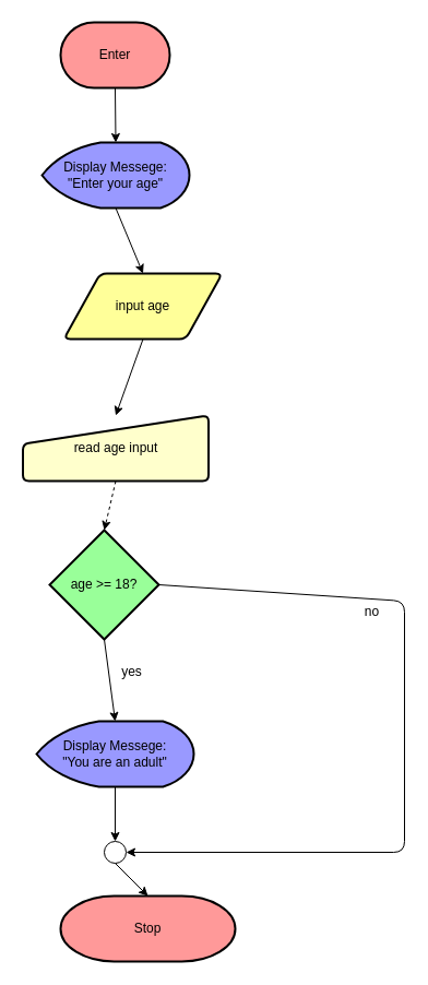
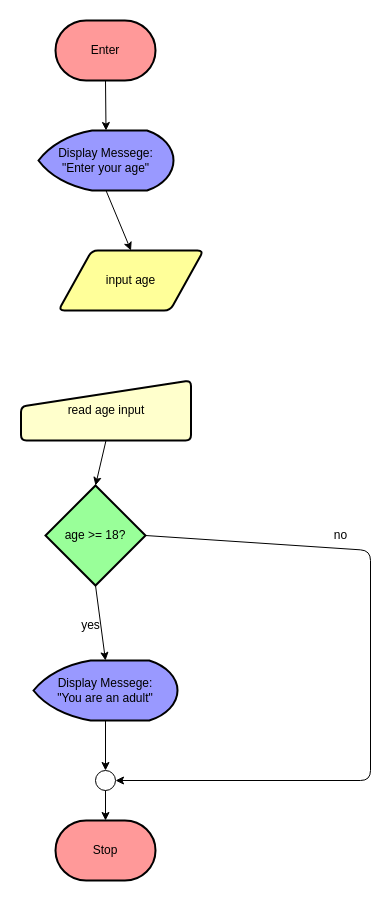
  <mxCell id="0" />
  <mxCell id="1" parent="0" />
  <mxCell id="2" value="Enter" style="strokeWidth=2;html=1;shape=mxgraph.flowchart.terminator;whiteSpace=wrap;fillColor=#FF9999;" vertex="1" parent="1"><mxGeometry x="55" y="20" width="100" height="60" as="geometry" /></mxCell>
- <mxCell id="3" style="edgeStyle=none;html=1;exitX=0.5;exitY=1;exitDx=0;exitDy=0;entryX=0.5;entryY=0;entryDx=0;entryDy=0;" edge="1" parent="1" source="4" target="8"><mxGeometry relative="1" as="geometry" /></mxCell>
  <mxCell id="4" value="input age" style="shape=parallelogram;html=1;strokeWidth=2;perimeter=parallelogramPerimeter;whiteSpace=wrap;rounded=1;arcSize=12;size=0.23;fillColor=#FFFF99;" vertex="1" parent="1"><mxGeometry x="58" y="250" width="145" height="60" as="geometry" /></mxCell>
  <mxCell id="5" value="age &amp;gt;= 18?" style="strokeWidth=2;html=1;shape=mxgraph.flowchart.decision;whiteSpace=wrap;fillColor=#99FF99;" vertex="1" parent="1"><mxGeometry x="45" y="485" width="100" height="100" as="geometry" /></mxCell>
  <mxCell id="6" style="edgeStyle=none;html=1;exitX=0.5;exitY=1;exitDx=0;exitDy=0;exitPerimeter=0;entryX=0.5;entryY=0;entryDx=0;entryDy=0;" edge="1" parent="1" source="7" target="4"><mxGeometry relative="1" as="geometry" /></mxCell>
  <mxCell id="7" value="Display Messege:&lt;div&gt;&quot;Enter your age&quot;&lt;/div&gt;" style="strokeWidth=2;html=1;shape=mxgraph.flowchart.display;whiteSpace=wrap;fillColor=#9999FF;" vertex="1" parent="1"><mxGeometry x="38" y="130" width="135" height="60" as="geometry" /></mxCell>
  <mxCell id="8" value="read age input" style="html=1;strokeWidth=2;shape=manualInput;whiteSpace=wrap;rounded=1;size=26;arcSize=11;fillColor=#FFFFCC;" vertex="1" parent="1"><mxGeometry x="20.5" y="380" width="170" height="60" as="geometry" /></mxCell>
  <mxCell id="9" value="Display Messege:&lt;div&gt;&quot;You are an adult&quot;&lt;/div&gt;" style="strokeWidth=2;html=1;shape=mxgraph.flowchart.display;whiteSpace=wrap;fillColor=#9999FF;" vertex="1" parent="1"><mxGeometry x="33" y="660" width="144" height="60" as="geometry" /></mxCell>
  <mxCell id="10" value="" style="verticalLabelPosition=bottom;verticalAlign=top;html=1;shape=mxgraph.flowchart.on-page_reference;" vertex="1" parent="1"><mxGeometry x="95" y="770" width="20" height="20" as="geometry" /></mxCell>
  <mxCell id="11" style="edgeStyle=none;html=1;exitX=1;exitY=0.5;exitDx=0;exitDy=0;exitPerimeter=0;entryX=1;entryY=0.5;entryDx=0;entryDy=0;entryPerimeter=0;" edge="1" parent="1" source="5" target="10"><mxGeometry relative="1" as="geometry"><mxPoint x="155" y="550" as="sourcePoint" /><mxPoint x="115" y="780" as="targetPoint" /><Array as="points"><mxPoint x="370" y="550" /><mxPoint x="370" y="780" /></Array></mxGeometry></mxCell>
  <mxCell id="12" style="edgeStyle=none;html=1;exitX=0.5;exitY=1;exitDx=0;exitDy=0;exitPerimeter=0;entryX=0.5;entryY=0;entryDx=0;entryDy=0;entryPerimeter=0;" edge="1" parent="1" source="5" target="9"><mxGeometry relative="1" as="geometry" /></mxCell>
  <mxCell id="13" style="edgeStyle=none;html=1;exitX=0.5;exitY=1;exitDx=0;exitDy=0;exitPerimeter=0;entryX=0.5;entryY=0;entryDx=0;entryDy=0;entryPerimeter=0;" edge="1" parent="1" source="9" target="10"><mxGeometry relative="1" as="geometry" /></mxCell>
- <mxCell id="14" style="edgeStyle=none;html=1;exitX=0.5;exitY=1;exitDx=0;exitDy=0;entryX=0.5;entryY=0;entryDx=0;entryDy=0;entryPerimeter=0;dashed=1;" edge="1" parent="1" source="8" target="5"><mxGeometry relative="1" as="geometry" /></mxCell>
+ <mxCell id="14" style="edgeStyle=none;html=1;exitX=0.5;exitY=1;exitDx=0;exitDy=0;entryX=0.5;entryY=0;entryDx=0;entryDy=0;entryPerimeter=0;" edge="1" parent="1" source="8" target="5"><mxGeometry relative="1" as="geometry" /></mxCell>
  <mxCell id="15" style="edgeStyle=none;html=1;exitX=0.5;exitY=1;exitDx=0;exitDy=0;exitPerimeter=0;entryX=0.5;entryY=0;entryDx=0;entryDy=0;entryPerimeter=0;" edge="1" parent="1" source="2" target="7"><mxGeometry relative="1" as="geometry" /></mxCell>
- <mxCell id="16" value="Stop" style="strokeWidth=2;html=1;shape=mxgraph.flowchart.terminator;whiteSpace=wrap;fillColor=#FF9999;" vertex="1" parent="1"><mxGeometry x="55" y="820" width="160" height="60" as="geometry" /></mxCell>
+ <mxCell id="16" value="Stop" style="strokeWidth=2;html=1;shape=mxgraph.flowchart.terminator;whiteSpace=wrap;fillColor=#FF9999;" vertex="1" parent="1"><mxGeometry x="55" y="820" width="100" height="60" as="geometry" /></mxCell>
  <mxCell id="17" style="edgeStyle=none;html=1;exitX=0.5;exitY=1;exitDx=0;exitDy=0;exitPerimeter=0;entryX=0.5;entryY=0;entryDx=0;entryDy=0;entryPerimeter=0;" edge="1" parent="1" source="10" target="16"><mxGeometry relative="1" as="geometry" /></mxCell>
- <mxCell id="18" value="no" style="text;html=1;align=center;verticalAlign=middle;resizable=0;points=[];autosize=1;strokeColor=none;fillColor=none;" vertex="1" parent="1"><mxGeometry x="320" y="545" width="40" height="30" as="geometry" /></mxCell>
- <mxCell id="19" value="yes" style="text;html=1;align=center;verticalAlign=middle;resizable=0;points=[];autosize=1;strokeColor=none;fillColor=none;" vertex="1" parent="1"><mxGeometry x="100" y="600" width="40" height="30" as="geometry" /></mxCell>
+ <mxCell id="18" value="no" style="text;html=1;align=center;verticalAlign=middle;resizable=0;points=[];autosize=1;strokeColor=none;fillColor=none;" vertex="1" parent="1"><mxGeometry x="320" y="520" width="40" height="30" as="geometry" /></mxCell>
+ <mxCell id="19" value="yes" style="text;html=1;align=center;verticalAlign=middle;resizable=0;points=[];autosize=1;strokeColor=none;fillColor=none;" vertex="1" parent="1"><mxGeometry x="70" y="610" width="40" height="30" as="geometry" /></mxCell>
